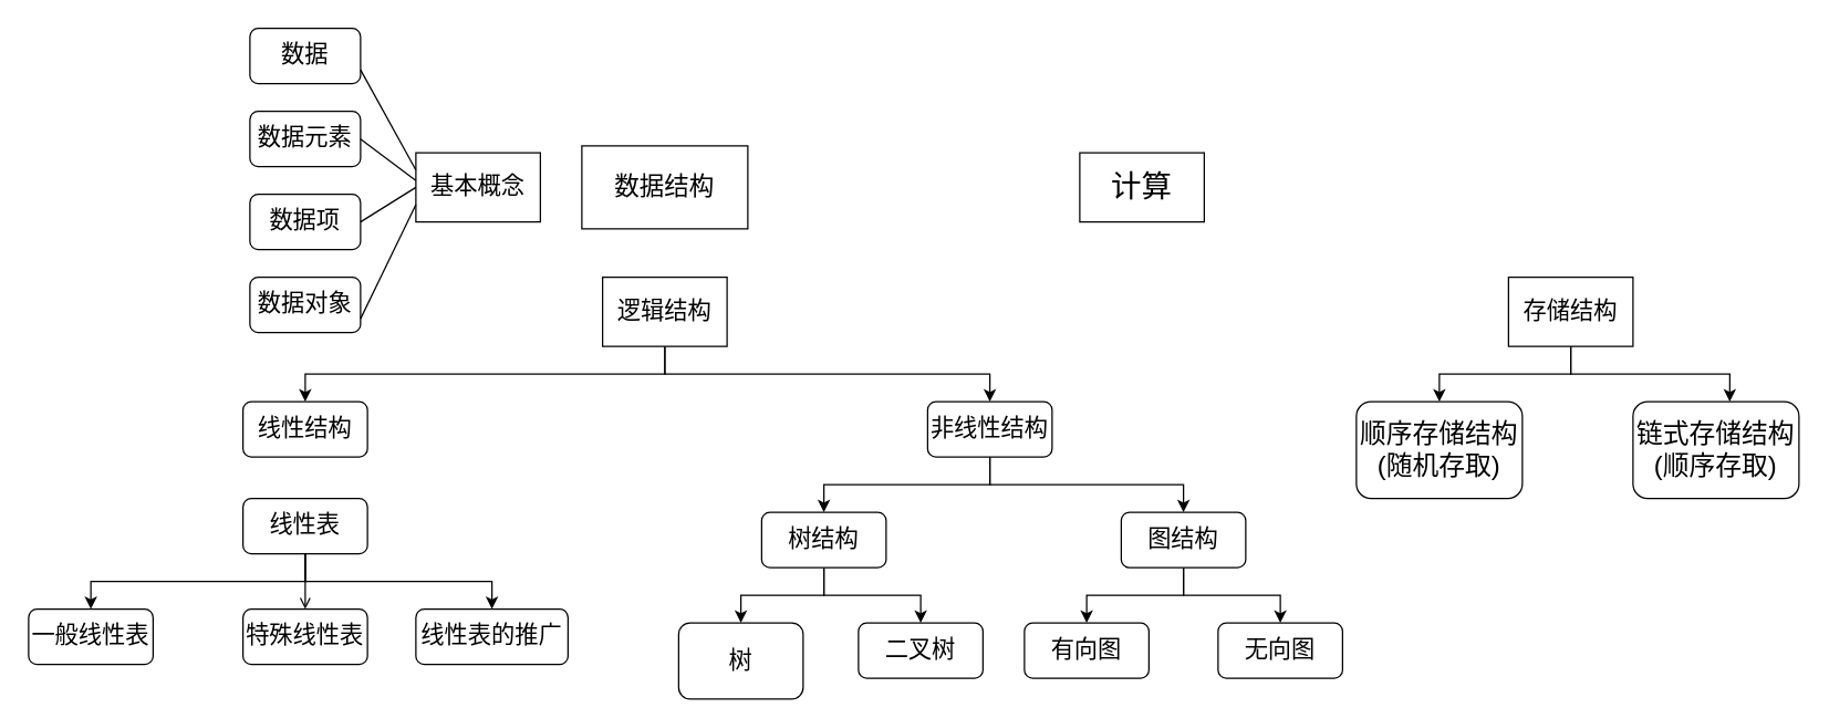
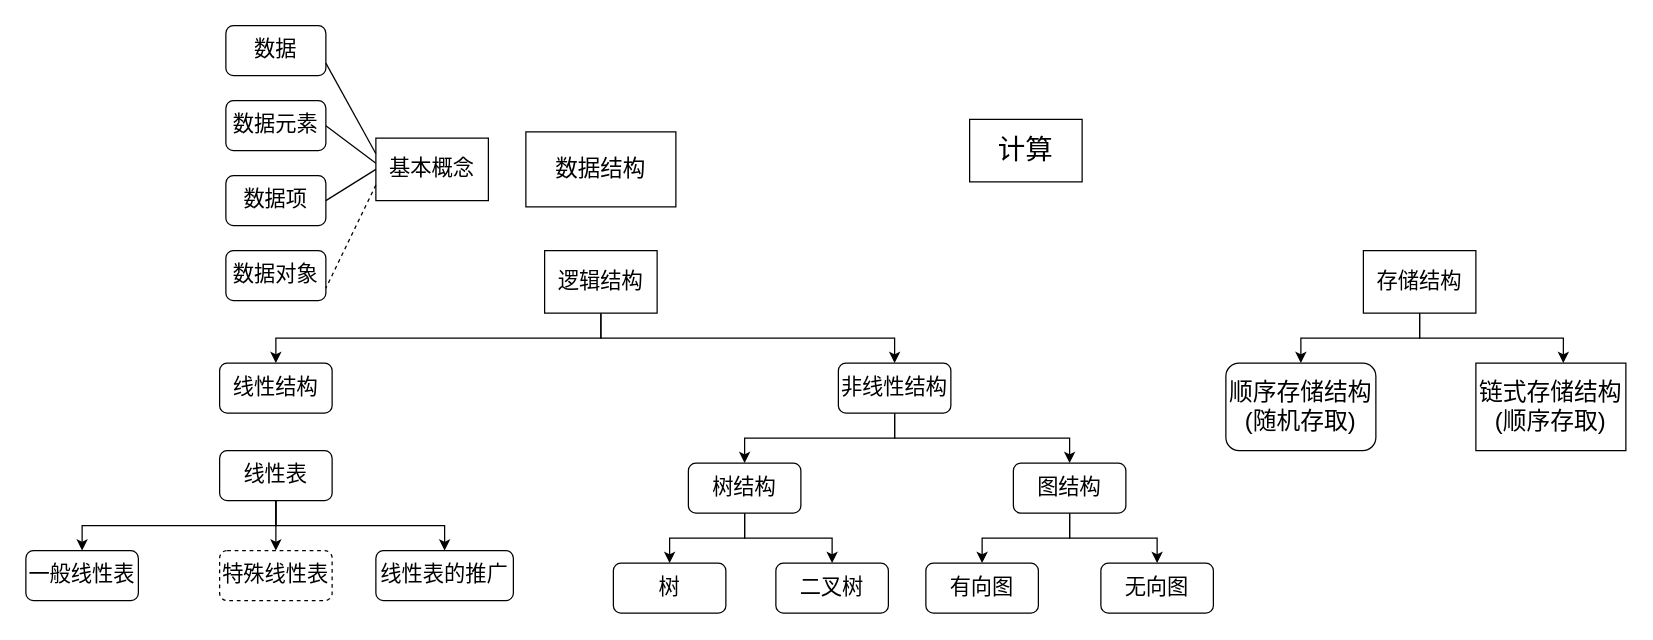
  <mxCell id="0" />
  <mxCell id="1" parent="0" />
  <mxCell id="2" value="&lt;font style=&quot;font-size: 17px;&quot;&gt;基本概念&lt;/font&gt;" style="rounded=0;whiteSpace=wrap;html=1;" vertex="1" parent="1"><mxGeometry x="300" y="110" width="90" height="50" as="geometry" /></mxCell>
  <mxCell id="3" value="&lt;font style=&quot;font-size: 17px;&quot;&gt;数据&lt;/font&gt;" style="rounded=1;whiteSpace=wrap;html=1;" vertex="1" parent="1"><mxGeometry x="180" y="20" width="80" height="40" as="geometry" /></mxCell>
  <mxCell id="4" value="&lt;font style=&quot;font-size: 17px;&quot;&gt;数据元素&lt;/font&gt;" style="rounded=1;whiteSpace=wrap;html=1;" vertex="1" parent="1"><mxGeometry x="180" y="80" width="80" height="40" as="geometry" /></mxCell>
  <mxCell id="5" value="&lt;font style=&quot;font-size: 17px;&quot;&gt;数据项&lt;/font&gt;" style="rounded=1;whiteSpace=wrap;html=1;" vertex="1" parent="1"><mxGeometry x="180" y="140" width="80" height="40" as="geometry" /></mxCell>
  <mxCell id="6" value="&lt;font style=&quot;font-size: 17px;&quot;&gt;数据对象&lt;/font&gt;" style="rounded=1;whiteSpace=wrap;html=1;" vertex="1" parent="1"><mxGeometry x="180" y="200" width="80" height="40" as="geometry" /></mxCell>
  <mxCell id="7" value="&lt;font style=&quot;font-size: 18px;&quot;&gt;数据结构&lt;/font&gt;" style="rounded=0;whiteSpace=wrap;html=1;" vertex="1" parent="1"><mxGeometry x="420" y="105" width="120" height="60" as="geometry" /></mxCell>
  <mxCell id="8" style="edgeStyle=orthogonalEdgeStyle;rounded=0;orthogonalLoop=1;jettySize=auto;html=1;exitX=0.5;exitY=1;exitDx=0;exitDy=0;entryX=0.5;entryY=0;entryDx=0;entryDy=0;" edge="1" parent="1" source="10" target="13"><mxGeometry relative="1" as="geometry" /></mxCell>
  <mxCell id="9" style="edgeStyle=orthogonalEdgeStyle;rounded=0;orthogonalLoop=1;jettySize=auto;html=1;exitX=0.5;exitY=1;exitDx=0;exitDy=0;" edge="1" parent="1" source="10" target="16"><mxGeometry relative="1" as="geometry" /></mxCell>
  <mxCell id="10" value="&lt;span style=&quot;font-size: 17px;&quot;&gt;逻辑结构&lt;/span&gt;" style="rounded=0;whiteSpace=wrap;html=1;" vertex="1" parent="1"><mxGeometry x="435" y="200" width="90" height="50" as="geometry" /></mxCell>
  <mxCell id="11" style="edgeStyle=orthogonalEdgeStyle;rounded=0;orthogonalLoop=1;jettySize=auto;html=1;exitX=0.5;exitY=1;exitDx=0;exitDy=0;entryX=0.5;entryY=0;entryDx=0;entryDy=0;" edge="1" parent="1" source="12" target="38"><mxGeometry relative="1" as="geometry" /></mxCell>
  <mxCell id="12" value="&lt;span style=&quot;font-size: 17px;&quot;&gt;存储结构&lt;/span&gt;" style="rounded=0;whiteSpace=wrap;html=1;" vertex="1" parent="1"><mxGeometry x="1090" y="200" width="90" height="50" as="geometry" /></mxCell>
  <mxCell id="13" value="&lt;span style=&quot;font-size: 17px;&quot;&gt;线性结构&lt;/span&gt;" style="rounded=1;whiteSpace=wrap;html=1;" vertex="1" parent="1"><mxGeometry x="175" y="290" width="90" height="40" as="geometry" /></mxCell>
  <mxCell id="14" style="edgeStyle=orthogonalEdgeStyle;rounded=0;orthogonalLoop=1;jettySize=auto;html=1;exitX=0.5;exitY=1;exitDx=0;exitDy=0;" edge="1" parent="1" source="16" target="26"><mxGeometry relative="1" as="geometry" /></mxCell>
  <mxCell id="15" style="edgeStyle=orthogonalEdgeStyle;rounded=0;orthogonalLoop=1;jettySize=auto;html=1;exitX=0.5;exitY=1;exitDx=0;exitDy=0;" edge="1" parent="1" source="16" target="29"><mxGeometry relative="1" as="geometry" /></mxCell>
  <mxCell id="16" value="&lt;span style=&quot;font-size: 17px;&quot;&gt;非线性结构&lt;/span&gt;" style="rounded=1;whiteSpace=wrap;html=1;" vertex="1" parent="1"><mxGeometry x="670" y="290" width="90" height="40" as="geometry" /></mxCell>
- <mxCell id="17" style="edgeStyle=orthogonalEdgeStyle;rounded=0;orthogonalLoop=1;jettySize=auto;html=1;exitX=0.5;exitY=1;exitDx=0;exitDy=0;entryX=0.5;entryY=0;entryDx=0;entryDy=0;endArrow=open;" edge="1" parent="1" source="20" target="22"><mxGeometry relative="1" as="geometry" /></mxCell>
+ <mxCell id="17" style="edgeStyle=orthogonalEdgeStyle;rounded=0;orthogonalLoop=1;jettySize=auto;html=1;exitX=0.5;exitY=1;exitDx=0;exitDy=0;entryX=0.5;entryY=0;entryDx=0;entryDy=0;" edge="1" parent="1" source="20" target="22"><mxGeometry relative="1" as="geometry" /></mxCell>
  <mxCell id="18" style="edgeStyle=orthogonalEdgeStyle;rounded=0;orthogonalLoop=1;jettySize=auto;html=1;exitX=0.5;exitY=1;exitDx=0;exitDy=0;entryX=0.5;entryY=0;entryDx=0;entryDy=0;" edge="1" parent="1" source="20" target="21"><mxGeometry relative="1" as="geometry" /></mxCell>
  <mxCell id="19" style="edgeStyle=orthogonalEdgeStyle;rounded=0;orthogonalLoop=1;jettySize=auto;html=1;exitX=0.5;exitY=1;exitDx=0;exitDy=0;" edge="1" parent="1" source="20" target="23"><mxGeometry relative="1" as="geometry" /></mxCell>
  <mxCell id="20" value="&lt;span style=&quot;font-size: 17px;&quot;&gt;线性表&lt;/span&gt;" style="rounded=1;whiteSpace=wrap;html=1;" vertex="1" parent="1"><mxGeometry x="175" y="360" width="90" height="40" as="geometry" /></mxCell>
  <mxCell id="21" value="&lt;span style=&quot;font-size: 17px;&quot;&gt;一般线性表&lt;/span&gt;" style="rounded=1;whiteSpace=wrap;html=1;" vertex="1" parent="1"><mxGeometry x="20" y="440" width="90" height="40" as="geometry" /></mxCell>
- <mxCell id="22" value="&lt;span style=&quot;font-size: 17px;&quot;&gt;特殊线性表&lt;/span&gt;" style="rounded=1;whiteSpace=wrap;html=1;" vertex="1" parent="1"><mxGeometry x="175" y="440" width="90" height="40" as="geometry" /></mxCell>
+ <mxCell id="22" value="&lt;span style=&quot;font-size: 17px;&quot;&gt;特殊线性表&lt;/span&gt;" style="rounded=1;whiteSpace=wrap;html=1;dashed=1;" vertex="1" parent="1"><mxGeometry x="175" y="440" width="90" height="40" as="geometry" /></mxCell>
  <mxCell id="23" value="&lt;span style=&quot;font-size: 17px;&quot;&gt;线性表的推广&lt;/span&gt;" style="rounded=1;whiteSpace=wrap;html=1;" vertex="1" parent="1"><mxGeometry x="300" y="440" width="110" height="40" as="geometry" /></mxCell>
  <mxCell id="24" style="edgeStyle=orthogonalEdgeStyle;rounded=0;orthogonalLoop=1;jettySize=auto;html=1;exitX=0.5;exitY=1;exitDx=0;exitDy=0;" edge="1" parent="1" source="26" target="30"><mxGeometry relative="1" as="geometry" /></mxCell>
  <mxCell id="25" style="edgeStyle=orthogonalEdgeStyle;rounded=0;orthogonalLoop=1;jettySize=auto;html=1;exitX=0.5;exitY=1;exitDx=0;exitDy=0;" edge="1" parent="1" source="26" target="31"><mxGeometry relative="1" as="geometry" /></mxCell>
  <mxCell id="26" value="&lt;span style=&quot;font-size: 17px;&quot;&gt;树结构&lt;/span&gt;" style="rounded=1;whiteSpace=wrap;html=1;" vertex="1" parent="1"><mxGeometry x="550" y="370" width="90" height="40" as="geometry" /></mxCell>
  <mxCell id="27" style="edgeStyle=orthogonalEdgeStyle;rounded=0;orthogonalLoop=1;jettySize=auto;html=1;exitX=0.5;exitY=1;exitDx=0;exitDy=0;entryX=0.5;entryY=0;entryDx=0;entryDy=0;" edge="1" parent="1" source="29" target="32"><mxGeometry relative="1" as="geometry" /></mxCell>
  <mxCell id="28" style="edgeStyle=orthogonalEdgeStyle;rounded=0;orthogonalLoop=1;jettySize=auto;html=1;entryX=0.5;entryY=0;entryDx=0;entryDy=0;" edge="1" parent="1" source="29" target="33"><mxGeometry relative="1" as="geometry" /></mxCell>
  <mxCell id="29" value="&lt;span style=&quot;font-size: 17px;&quot;&gt;图结构&lt;/span&gt;" style="rounded=1;whiteSpace=wrap;html=1;" vertex="1" parent="1"><mxGeometry x="810" y="370" width="90" height="40" as="geometry" /></mxCell>
- <mxCell id="30" value="&lt;span style=&quot;font-size: 17px;&quot;&gt;树&lt;/span&gt;" style="rounded=1;whiteSpace=wrap;html=1;" vertex="1" parent="1"><mxGeometry x="490" y="450" width="90" height="55" as="geometry" /></mxCell>
+ <mxCell id="30" value="&lt;span style=&quot;font-size: 17px;&quot;&gt;树&lt;/span&gt;" style="rounded=1;whiteSpace=wrap;html=1;" vertex="1" parent="1"><mxGeometry x="490" y="450" width="90" height="40" as="geometry" /></mxCell>
  <mxCell id="31" value="&lt;span style=&quot;font-size: 17px;&quot;&gt;二叉树&lt;/span&gt;" style="rounded=1;whiteSpace=wrap;html=1;" vertex="1" parent="1"><mxGeometry x="620" y="450" width="90" height="40" as="geometry" /></mxCell>
  <mxCell id="32" value="&lt;span style=&quot;font-size: 17px;&quot;&gt;有向图&lt;/span&gt;" style="rounded=1;whiteSpace=wrap;html=1;" vertex="1" parent="1"><mxGeometry x="740" y="450" width="90" height="40" as="geometry" /></mxCell>
  <mxCell id="33" value="&lt;span style=&quot;font-size: 17px;&quot;&gt;无向图&lt;/span&gt;" style="rounded=1;whiteSpace=wrap;html=1;" vertex="1" parent="1"><mxGeometry x="880" y="450" width="90" height="40" as="geometry" /></mxCell>
  <mxCell id="34" value="" style="endArrow=none;html=1;rounded=0;exitX=1;exitY=0.75;exitDx=0;exitDy=0;entryX=0;entryY=0.25;entryDx=0;entryDy=0;" edge="1" parent="1" source="3" target="2"><mxGeometry width="50" height="50" relative="1" as="geometry"><mxPoint x="420" y="210" as="sourcePoint" /><mxPoint x="470" y="160" as="targetPoint" /></mxGeometry></mxCell>
  <mxCell id="35" value="" style="endArrow=none;html=1;rounded=0;exitX=1;exitY=0.5;exitDx=0;exitDy=0;" edge="1" parent="1" source="4"><mxGeometry width="50" height="50" relative="1" as="geometry"><mxPoint x="270" y="60" as="sourcePoint" /><mxPoint x="300" y="130" as="targetPoint" /></mxGeometry></mxCell>
  <mxCell id="36" value="" style="endArrow=none;html=1;rounded=0;exitX=1;exitY=0.5;exitDx=0;exitDy=0;entryX=0;entryY=0.5;entryDx=0;entryDy=0;" edge="1" parent="1" source="5" target="2"><mxGeometry width="50" height="50" relative="1" as="geometry"><mxPoint x="280" y="70" as="sourcePoint" /><mxPoint x="320" y="143" as="targetPoint" /></mxGeometry></mxCell>
- <mxCell id="37" value="" style="endArrow=none;html=1;rounded=0;exitX=0;exitY=0.75;exitDx=0;exitDy=0;entryX=1;entryY=0.75;entryDx=0;entryDy=0;" edge="1" parent="1" source="2" target="6"><mxGeometry width="50" height="50" relative="1" as="geometry"><mxPoint x="290" y="80" as="sourcePoint" /><mxPoint x="330" y="153" as="targetPoint" /></mxGeometry></mxCell>
+ <mxCell id="37" value="" style="endArrow=none;html=1;rounded=0;exitX=0;exitY=0.75;exitDx=0;exitDy=0;entryX=1;entryY=0.75;entryDx=0;entryDy=0;dashed=1;" edge="1" parent="1" source="2" target="6"><mxGeometry width="50" height="50" relative="1" as="geometry"><mxPoint x="290" y="80" as="sourcePoint" /><mxPoint x="330" y="153" as="targetPoint" /></mxGeometry></mxCell>
  <mxCell id="38" value="&lt;font style=&quot;font-size: 19px;&quot;&gt;顺序存储结构(随机存取)&lt;/font&gt;" style="rounded=1;whiteSpace=wrap;html=1;" vertex="1" parent="1"><mxGeometry x="980" y="290" width="120" height="70" as="geometry" /></mxCell>
- <mxCell id="39" value="&lt;font style=&quot;font-size: 19px;&quot;&gt;链式存储结构(顺序存取)&lt;/font&gt;" style="rounded=1;whiteSpace=wrap;html=1;" vertex="1" parent="1"><mxGeometry x="1180" y="290" width="120" height="70" as="geometry" /></mxCell>
+ <mxCell id="39" value="&lt;font style=&quot;font-size: 19px;&quot;&gt;链式存储结构(顺序存取)&lt;/font&gt;" style="whiteSpace=wrap;html=1;rounded=0;" vertex="1" parent="1"><mxGeometry x="1180" y="290" width="120" height="70" as="geometry" /></mxCell>
  <mxCell id="40" style="edgeStyle=orthogonalEdgeStyle;rounded=0;orthogonalLoop=1;jettySize=auto;html=1;exitX=0.5;exitY=1;exitDx=0;exitDy=0;entryX=0.583;entryY=0;entryDx=0;entryDy=0;entryPerimeter=0;" edge="1" parent="1" source="12" target="39"><mxGeometry relative="1" as="geometry" /></mxCell>
- <mxCell id="41" value="&lt;font style=&quot;font-size: 22px;&quot;&gt;计算&lt;/font&gt;" style="rounded=0;whiteSpace=wrap;html=1;" vertex="1" parent="1"><mxGeometry x="780" y="110" width="90" height="50" as="geometry" /></mxCell>
+ <mxCell id="41" value="&lt;font style=&quot;font-size: 22px;&quot;&gt;计算&lt;/font&gt;" style="rounded=0;whiteSpace=wrap;html=1;" vertex="1" parent="1"><mxGeometry x="775" y="95" width="90" height="50" as="geometry" /></mxCell>
